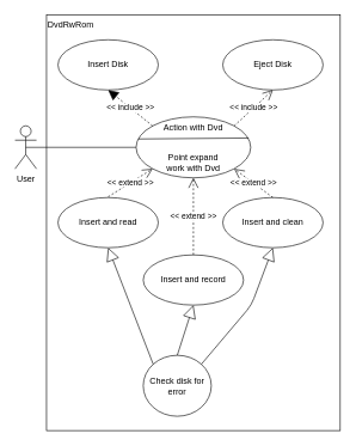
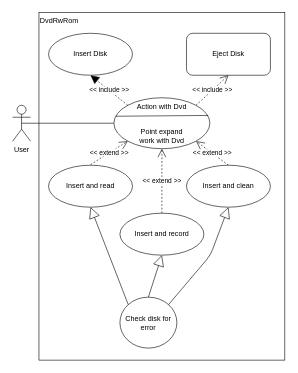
  <mxCell id="0" />
  <mxCell id="1" parent="0" />
  <mxCell id="2" value="User" style="shape=umlActor;verticalLabelPosition=bottom;labelBackgroundColor=#ffffff;verticalAlign=top;html=1;" parent="1" vertex="1"><mxGeometry x="20" y="175" width="30" height="60" as="geometry" /></mxCell>
  <mxCell id="3" value="DvdRwRom" style="html=1;verticalAlign=top;align=left;" parent="1" vertex="1"><mxGeometry x="64" y="20" width="410" height="580" as="geometry" /></mxCell>
  <mxCell id="4" style="edgeStyle=orthogonalEdgeStyle;rounded=0;orthogonalLoop=1;jettySize=auto;html=1;entryX=0.5;entryY=0.5;entryDx=0;entryDy=0;entryPerimeter=0;strokeColor=#000000;strokeWidth=1;startArrow=none;startFill=0;endArrow=none;endFill=0;" parent="1" source="5" target="2" edge="1"><mxGeometry relative="1" as="geometry" /></mxCell>
  <mxCell id="5" value="Action with Dvd&lt;br&gt;&lt;br&gt;&lt;br&gt;Point expand&lt;br&gt;work with Dvd" style="ellipse;whiteSpace=wrap;html=1;align=center;horizontal=1;verticalAlign=top;" parent="1" vertex="1"><mxGeometry x="189" y="162.5" width="160" height="85" as="geometry" /></mxCell>
  <mxCell id="6" value="" style="endArrow=none;html=1;strokeColor=#000000;strokeWidth=1;exitX=0.017;exitY=0.363;exitDx=0;exitDy=0;exitPerimeter=0;entryX=0.983;entryY=0.347;entryDx=0;entryDy=0;entryPerimeter=0;" parent="1" source="5" target="5" edge="1"><mxGeometry width="50" height="50" relative="1" as="geometry"><mxPoint x="470" y="205" as="sourcePoint" /><mxPoint x="340" y="184" as="targetPoint" /></mxGeometry></mxCell>
  <mxCell id="7" value="Insert Disk" style="ellipse;whiteSpace=wrap;html=1;align=center;" parent="1" vertex="1"><mxGeometry x="80" y="55" width="140" height="70" as="geometry" /></mxCell>
- <mxCell id="8" value="Eject Disk" style="ellipse;whiteSpace=wrap;html=1;align=center;" parent="1" vertex="1"><mxGeometry x="310" y="55" width="140" height="70" as="geometry" /></mxCell>
+ <mxCell id="8" value="Eject Disk" style="whiteSpace=wrap;html=1;align=center;rounded=1;" parent="1" vertex="1"><mxGeometry x="310" y="55" width="140" height="70" as="geometry" /></mxCell>
  <mxCell id="9" value="&amp;lt;&amp;lt; include &amp;gt;&amp;gt;" style="endArrow=block;endSize=12;dashed=1;html=1;strokeColor=#000000;strokeWidth=1;entryX=0.5;entryY=1;entryDx=0;entryDy=0;exitX=0;exitY=0;exitDx=0;exitDy=0;" parent="1" source="5" target="7" edge="1"><mxGeometry width="160" relative="1" as="geometry"><mxPoint x="260" y="162.5" as="sourcePoint" /><mxPoint x="420" y="162.5" as="targetPoint" /></mxGeometry></mxCell>
  <mxCell id="10" value="&amp;lt;&amp;lt; include &amp;gt;&amp;gt;" style="endArrow=open;endSize=12;dashed=1;html=1;strokeColor=#000000;strokeWidth=1;exitX=1;exitY=0;exitDx=0;exitDy=0;entryX=0.5;entryY=1;entryDx=0;entryDy=0;" parent="1" source="5" target="8" edge="1"><mxGeometry width="160" relative="1" as="geometry"><mxPoint x="310" y="125" as="sourcePoint" /><mxPoint x="470" y="125" as="targetPoint" /></mxGeometry></mxCell>
  <mxCell id="11" value="Insert and record" style="ellipse;whiteSpace=wrap;html=1;align=center;" parent="1" vertex="1"><mxGeometry x="199" y="355" width="140" height="70" as="geometry" /></mxCell>
  <mxCell id="12" value="Insert and read" style="ellipse;whiteSpace=wrap;html=1;align=center;" parent="1" vertex="1"><mxGeometry x="80" y="275" width="140" height="70" as="geometry" /></mxCell>
  <mxCell id="13" value="Insert and clеan" style="ellipse;whiteSpace=wrap;html=1;align=center;" parent="1" vertex="1"><mxGeometry x="310" y="275" width="140" height="70" as="geometry" /></mxCell>
  <mxCell id="14" value="&amp;lt;&amp;lt; extend &amp;gt;&amp;gt;" style="endArrow=open;endSize=12;dashed=1;html=1;strokeColor=#000000;strokeWidth=1;entryX=0;entryY=1;entryDx=0;entryDy=0;" parent="1" target="5" edge="1"><mxGeometry width="160" relative="1" as="geometry"><mxPoint x="150" y="274" as="sourcePoint" /><mxPoint x="310" y="274.33" as="targetPoint" /></mxGeometry></mxCell>
  <mxCell id="15" value="&amp;lt;&amp;lt; extend &amp;gt;&amp;gt;" style="endArrow=open;endSize=12;dashed=1;html=1;strokeColor=#000000;strokeWidth=1;entryX=0.5;entryY=1;entryDx=0;entryDy=0;" parent="1" source="11" target="5" edge="1"><mxGeometry width="160" relative="1" as="geometry"><mxPoint x="270" y="335" as="sourcePoint" /><mxPoint x="430" y="335" as="targetPoint" /></mxGeometry></mxCell>
  <mxCell id="16" value="&amp;lt;&amp;lt; extend &amp;gt;&amp;gt;" style="endArrow=open;endSize=12;dashed=1;html=1;strokeColor=#000000;strokeWidth=1;entryX=1;entryY=1;entryDx=0;entryDy=0;exitX=0.5;exitY=0;exitDx=0;exitDy=0;" parent="1" source="13" target="5" edge="1"><mxGeometry width="160" relative="1" as="geometry"><mxPoint x="270" y="335" as="sourcePoint" /><mxPoint x="430" y="335" as="targetPoint" /></mxGeometry></mxCell>
  <mxCell id="17" value="Check disk for error" style="ellipse;whiteSpace=wrap;html=1;align=center;" parent="1" vertex="1"><mxGeometry x="199" y="495" width="95" height="85" as="geometry" /></mxCell>
  <mxCell id="18" value="" style="endArrow=block;endSize=16;endFill=0;html=1;strokeColor=#000000;strokeWidth=1;exitX=0.5;exitY=0;exitDx=0;exitDy=0;entryX=0.5;entryY=1;entryDx=0;entryDy=0;" parent="1" source="17" target="11" edge="1"><mxGeometry width="160" relative="1" as="geometry"><mxPoint x="199" y="475" as="sourcePoint" /><mxPoint x="359" y="475" as="targetPoint" /></mxGeometry></mxCell>
  <mxCell id="19" value="" style="endArrow=block;endSize=16;endFill=0;html=1;strokeColor=#000000;strokeWidth=1;exitX=1;exitY=0;exitDx=0;exitDy=0;entryX=0.5;entryY=1;entryDx=0;entryDy=0;" parent="1" source="17" target="13" edge="1"><mxGeometry width="160" relative="1" as="geometry"><mxPoint x="320" y="495" as="sourcePoint" /><mxPoint x="480" y="495" as="targetPoint" /><Array as="points"><mxPoint x="350" y="425" /></Array></mxGeometry></mxCell>
  <mxCell id="20" value="" style="endArrow=block;endSize=16;endFill=0;html=1;strokeColor=#000000;strokeWidth=1;exitX=0;exitY=0;exitDx=0;exitDy=0;entryX=0.5;entryY=1;entryDx=0;entryDy=0;" parent="1" source="17" target="12" edge="1"><mxGeometry width="160" relative="1" as="geometry"><mxPoint x="270" y="535" as="sourcePoint" /><mxPoint x="150" y="345" as="targetPoint" /></mxGeometry></mxCell>
